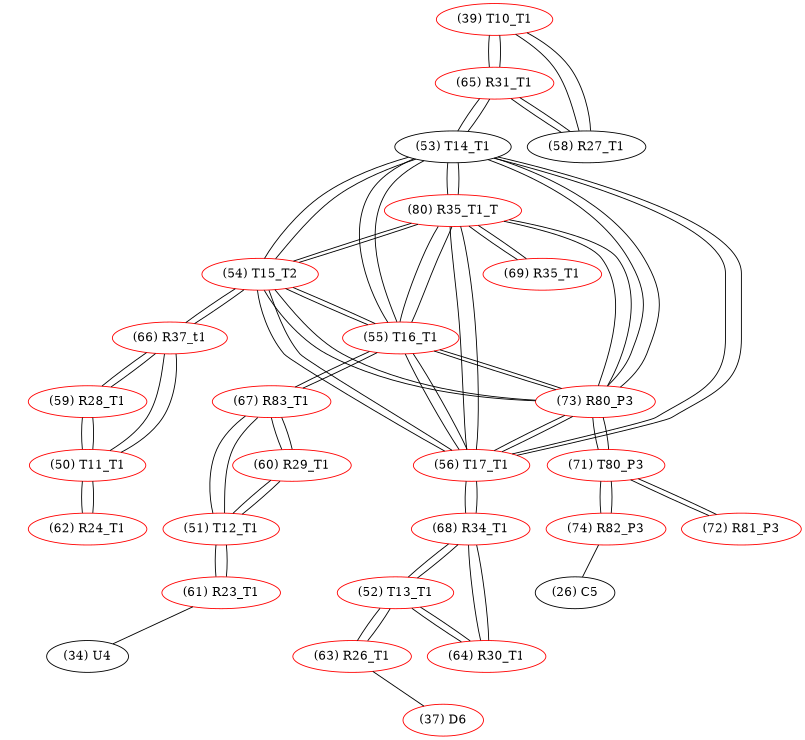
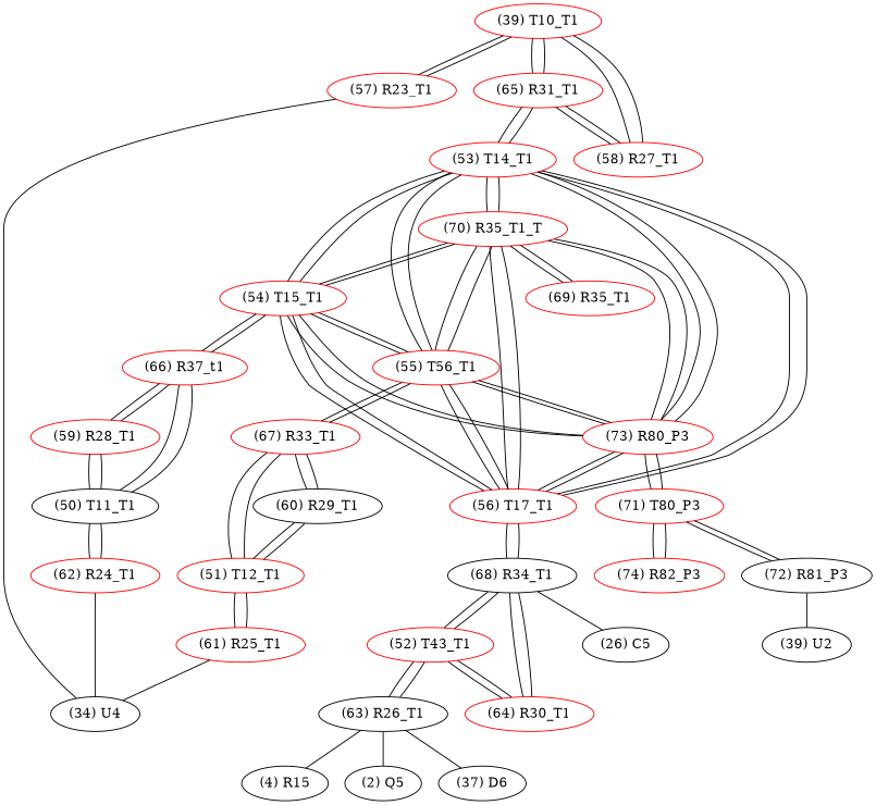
  graph {
    node [color=red]
    n1 [label="(39) T10_T1"]
+   n2 [label="(57) R23_T1"]
    n3 [label="(65) R31_T1"]
-   n4 [color=black label="(58) R27_T1"]
+   n4 [label="(58) R27_T1"]
    n5 [label="(34) U4" color=""]
-   n6 [color=black label="(53) T14_T1"]
-   n7 [label="(54) T15_T2"]
-   n8 [label="(55) T16_T1"]
+   n6 [label="(53) T14_T1"]
+   n7 [label="(54) T15_T1"]
+   n8 [label="(55) T56_T1"]
    n9 [label="(56) T17_T1"]
    n10 [label="(73) R80_P3"]
-   n11 [label="(80) R35_T1_T"]
-   n12 [label="(50) T11_T1"]
+   n11 [label="(70) R35_T1_T"]
+   n12 [color=black label="(50) T11_T1"]
    n13 [label="(62) R24_T1"]
    n14 [label="(59) R28_T1"]
    n15 [label="(66) R37_t1"]
    n16 [label="(51) T12_T1"]
-   n17 [label="(67) R83_T1"]
-   n18 [label="(60) R29_T1"]
-   n19 [label="(61) R23_T1"]
-   n20 [label="(52) T13_T1"]
+   n17 [label="(67) R33_T1"]
+   n18 [color=black label="(60) R29_T1"]
+   n19 [label="(61) R25_T1"]
+   n20 [label="(52) T43_T1"]
    n21 [label="(64) R30_T1"]
-   n22 [label="(68) R34_T1"]
-   n23 [label="(63) R26_T1"]
-   n26 [label="(37) D6"]
+   n22 [color=black label="(68) R34_T1"]
+   n23 [color=black label="(63) R26_T1"]
+   n24 [label="(4) R15" color=""]
+   n25 [label="(2) Q5" color=""]
+   n26 [label="(37) D6" color=""]
    n27 [label="(71) T80_P3"]
    n28 [label="(69) R35_T1"]
-   n29 [label="(72) R81_P3"]
+   n29 [color=black label="(72) R81_P3"]
    n30 [label="(74) R82_P3"]
+   n31 [label="(39) U2" color=""]
    n32 [label="(26) C5" color=""]
+   n1 -- n2
    n1 -- n3
    n1 -- n4
+   n2 -- n1
+   n2 -- n5
    n3 -- n1
    n3 -- n4
    n3 -- n6
    n4 -- n1
    n4 -- n3
    n6 -- n3
    n6 -- n7
    n6 -- n8
    n6 -- n9
    n6 -- n10
    n6 -- n11
    n7 -- n6
    n7 -- n8
    n7 -- n9
    n7 -- n10
    n7 -- n11
    n7 -- n15
    n8 -- n6
    n8 -- n7
    n8 -- n9
    n8 -- n10
    n8 -- n11
    n8 -- n17
    n9 -- n6
    n9 -- n7
    n9 -- n8
    n9 -- n10
    n9 -- n11
    n9 -- n22
    n10 -- n6
    n10 -- n7
    n10 -- n8
    n10 -- n9
    n10 -- n11
    n10 -- n27
    n11 -- n6
    n11 -- n7
    n11 -- n8
    n11 -- n9
    n11 -- n10
    n11 -- n28
    n12 -- n13
    n12 -- n14
    n12 -- n15
+   n13 -- n5
    n13 -- n12
    n14 -- n12
    n14 -- n15
    n15 -- n7
    n15 -- n12
    n15 -- n14
    n16 -- n17
    n16 -- n18
    n16 -- n19
    n17 -- n8
    n17 -- n16
    n17 -- n18
    n18 -- n16
    n18 -- n17
    n19 -- n5
    n19 -- n16
    n20 -- n21
    n20 -- n22
    n20 -- n23
    n21 -- n20
    n21 -- n22
    n22 -- n9
    n22 -- n20
    n22 -- n21
    n23 -- n20
+   n23 -- n24
+   n23 -- n25
    n23 -- n26
    n27 -- n10
    n27 -- n29
    n27 -- n30
    n28 -- n11
    n29 -- n27
+   n29 -- n31
    n30 -- n27
-   n30 -- n32
+   n22 -- n32
  }
